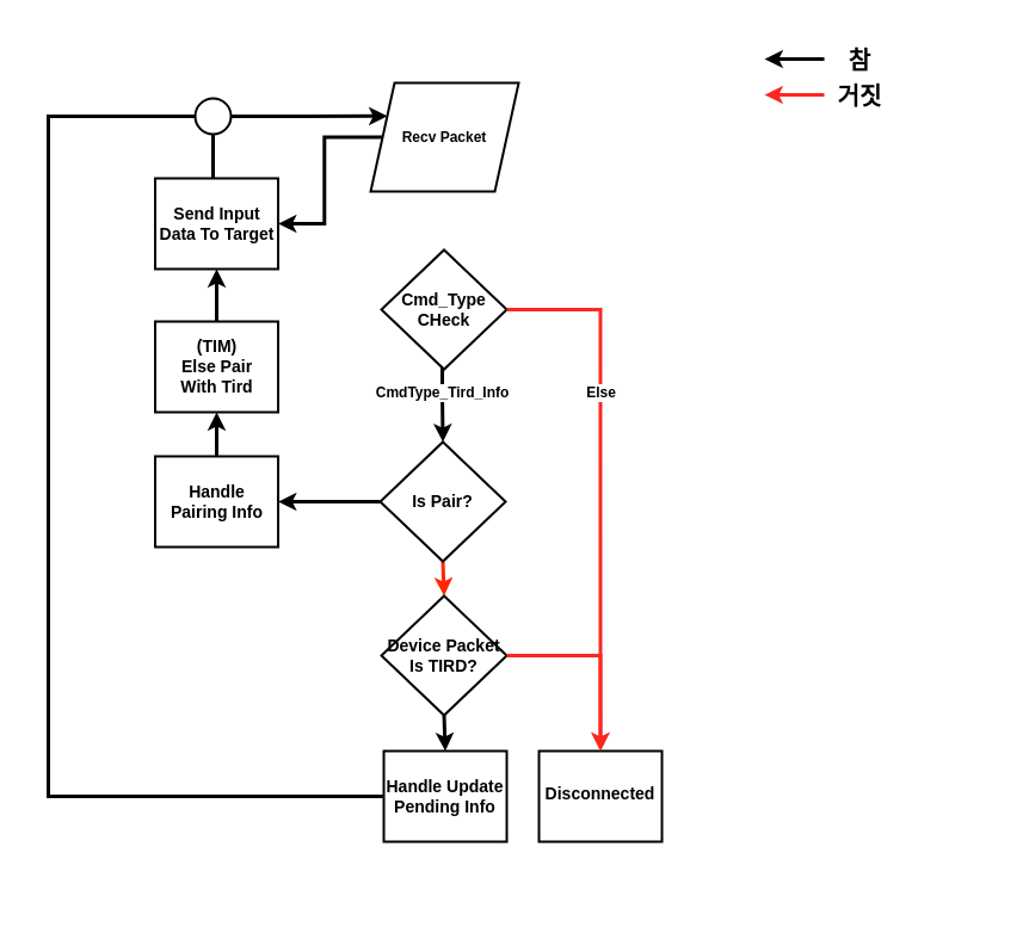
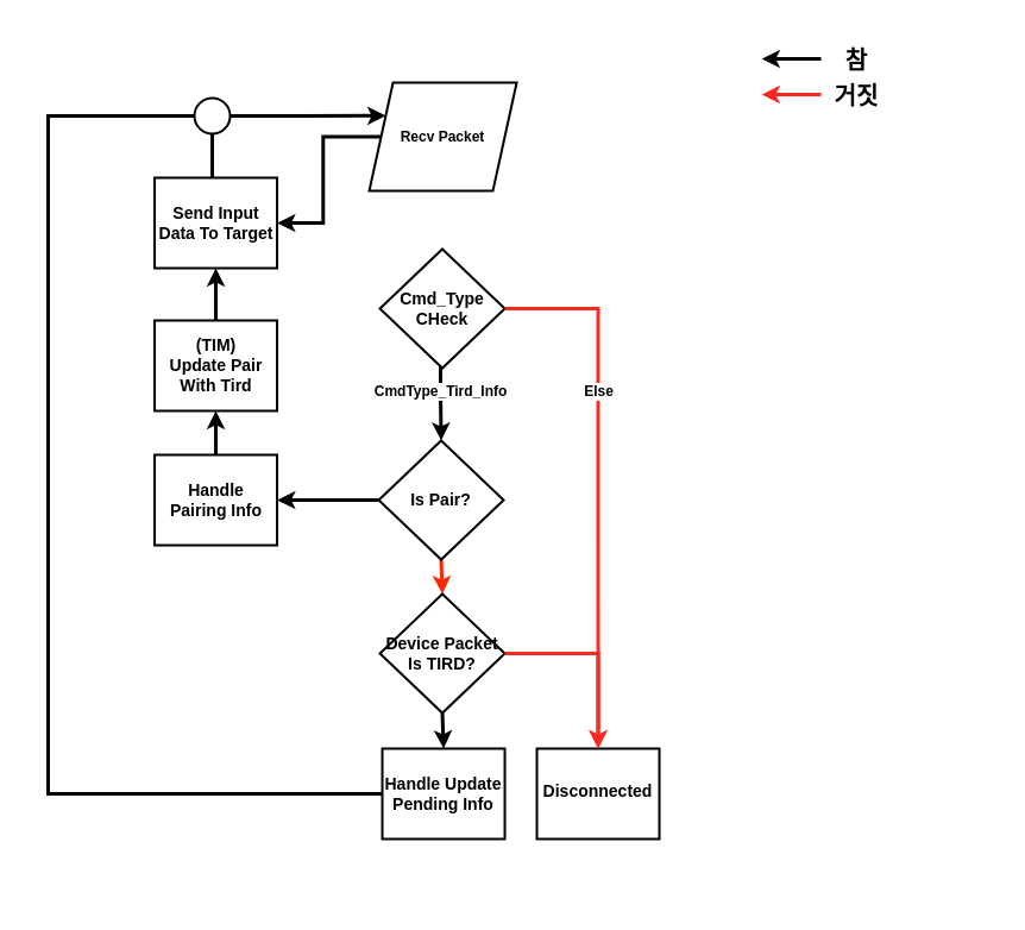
  <mxCell id="0" />
  <mxCell id="1" parent="0" />
  <mxCell id="2" value="" style="rounded=0;whiteSpace=wrap;html=1;strokeColor=#ffffff;" parent="1" vertex="1"><mxGeometry y="20" width="820" height="740" as="geometry" x="20" /></mxCell>
  <mxCell id="3" style="edgeStyle=orthogonalEdgeStyle;rounded=0;orthogonalLoop=1;jettySize=auto;html=1;strokeWidth=3;" parent="1" source="4" target="23" edge="1"><mxGeometry relative="1" as="geometry" /></mxCell>
  <mxCell id="4" value="Recv Packet" style="shape=parallelogram;perimeter=parallelogramPerimeter;whiteSpace=wrap;html=1;fixedSize=1;aspect=fixed;strokeWidth=2;fontStyle=1" parent="1" vertex="1"><mxGeometry x="310.03" y="69" width="124" height="91" as="geometry" /></mxCell>
  <mxCell id="5" value="CmdType_Tird_Info" style="edgeStyle=orthogonalEdgeStyle;rounded=0;orthogonalLoop=1;jettySize=auto;html=1;entryX=0.5;entryY=0;entryDx=0;entryDy=0;fontStyle=1;fontSize=12;strokeWidth=3;exitX=0.5;exitY=1;exitDx=0;exitDy=0;" parent="1" source="6" target="9" edge="1"><mxGeometry x="0.501" relative="1" as="geometry"><Array as="points"><mxPoint x="372.03" y="259" /><mxPoint x="370.03" y="259" /><mxPoint x="370.03" y="329" /></Array><mxPoint as="offset" /></mxGeometry></mxCell>
  <mxCell id="6" value="Cmd_Type&lt;br style=&quot;font-size: 14px;&quot;&gt;CHeck" style="rhombus;whiteSpace=wrap;html=1;aspect=fixed;strokeWidth=2;fontStyle=1;fontSize=14;" parent="1" vertex="1"><mxGeometry x="319.03" y="209" width="105" height="100" as="geometry" /></mxCell>
  <mxCell id="7" value="Handle Update Pending Info" style="rounded=0;whiteSpace=wrap;html=1;fontStyle=1;strokeWidth=2;fontSize=14;" parent="1" vertex="1"><mxGeometry x="321.03" y="629" width="103" height="76" as="geometry" /></mxCell>
  <mxCell id="8" style="edgeStyle=orthogonalEdgeStyle;rounded=0;orthogonalLoop=1;jettySize=auto;html=1;exitX=0.5;exitY=1;exitDx=0;exitDy=0;entryX=0.5;entryY=0;entryDx=0;entryDy=0;fontStyle=1;fontColor=#000000;fillColor=#e51400;strokeColor=#ff2600;strokeWidth=3;" parent="1" source="9" target="11" edge="1"><mxGeometry relative="1" as="geometry" /></mxCell>
  <mxCell id="9" value="Is Pair?" style="rhombus;whiteSpace=wrap;html=1;aspect=fixed;fontStyle=1;strokeWidth=2;fontSize=14;" parent="1" vertex="1"><mxGeometry x="318.03" y="370" width="105" height="100" as="geometry" /></mxCell>
  <mxCell id="10" style="edgeStyle=orthogonalEdgeStyle;rounded=0;orthogonalLoop=1;jettySize=auto;html=1;exitX=0.5;exitY=1;exitDx=0;exitDy=0;entryX=0.5;entryY=0;entryDx=0;entryDy=0;fontStyle=1;strokeWidth=3;" parent="1" source="11" target="7" edge="1"><mxGeometry relative="1" as="geometry" /></mxCell>
  <mxCell id="11" value="Device Packet&lt;br style=&quot;font-size: 14px;&quot;&gt;Is TIRD?" style="rhombus;whiteSpace=wrap;html=1;aspect=fixed;fontStyle=1;strokeWidth=2;fontSize=14;" parent="1" vertex="1"><mxGeometry x="319.03" y="499" width="105" height="100" as="geometry" /></mxCell>
  <mxCell id="12" value="&lt;p style=&quot;margin: 0px; padding: 0px; border: 0px none; line-height: 0px; overflow-wrap: break-word; font-family: Arial; font-size: 14px;&quot;&gt;&lt;span style=&quot;font-size: 14px;&quot;&gt;&lt;/span&gt;&lt;/p&gt;&lt;p style=&quot;margin: 0px; padding: 0px; border: 0px none; line-height: 0px; overflow-wrap: break-word; font-family: Arial; font-size: 14px;&quot;&gt;&lt;span style=&quot;font-size: 14px;&quot;&gt;&lt;/span&gt;&lt;/p&gt;&lt;p style=&quot;margin: 0px; padding: 0px; border: 0px none; line-height: 0px; overflow-wrap: break-word; font-family: Arial; font-size: 14px;&quot;&gt;&lt;span style=&quot;font-size: 14px;&quot;&gt;Disconnected&lt;/span&gt;&lt;/p&gt;&lt;p style=&quot;margin: 0px; padding: 0px; border: 0px none; line-height: 0px; overflow-wrap: break-word; font-family: Arial; font-size: 14px;&quot;&gt;&lt;span style=&quot;font-size: 14px;&quot;&gt;&lt;br style=&quot;font-size: 14px;&quot;&gt;&lt;/span&gt;&lt;/p&gt;" style="rounded=0;whiteSpace=wrap;html=1;fontStyle=1;strokeWidth=2;fontSize=14;" parent="1" vertex="1"><mxGeometry x="451.03" y="629" width="103" height="76" as="geometry" /></mxCell>
  <mxCell id="13" style="edgeStyle=orthogonalEdgeStyle;rounded=0;orthogonalLoop=1;jettySize=auto;html=1;exitX=0;exitY=0.5;exitDx=0;exitDy=0;entryX=1;entryY=0.5;entryDx=0;entryDy=0;fontStyle=1;strokeWidth=3;" parent="1" edge="1"><mxGeometry relative="1" as="geometry"><mxPoint x="690.03" y="49" as="sourcePoint" /><mxPoint x="640.03" y="49" as="targetPoint" /></mxGeometry></mxCell>
  <mxCell id="14" style="edgeStyle=orthogonalEdgeStyle;rounded=0;orthogonalLoop=1;jettySize=auto;html=1;entryX=1;entryY=0.5;entryDx=0;entryDy=0;fontStyle=1;strokeWidth=3;strokeColor=#FC2821;" parent="1" edge="1"><mxGeometry relative="1" as="geometry"><mxPoint x="690.03" y="79" as="sourcePoint" /><mxPoint x="640.03" y="79" as="targetPoint" /></mxGeometry></mxCell>
  <mxCell id="15" value="참" style="text;html=1;strokeColor=none;fillColor=none;align=center;verticalAlign=middle;whiteSpace=wrap;rounded=0;fontSize=20;fontStyle=1" parent="1" vertex="1"><mxGeometry x="690.03" y="35" width="60" height="30" as="geometry" /></mxCell>
  <mxCell id="16" value="거짓" style="text;html=1;strokeColor=none;fillColor=none;align=center;verticalAlign=middle;whiteSpace=wrap;rounded=0;fontSize=20;fontStyle=1" parent="1" vertex="1"><mxGeometry x="690.03" y="65" width="60" height="30" as="geometry" /></mxCell>
  <mxCell id="17" style="edgeStyle=orthogonalEdgeStyle;rounded=0;orthogonalLoop=1;jettySize=auto;html=1;exitX=1;exitY=0.5;exitDx=0;exitDy=0;entryX=0.5;entryY=0;entryDx=0;entryDy=0;fontStyle=1;strokeWidth=3;strokeColor=#FC2821;" edge="1" parent="1" source="11" target="12"><mxGeometry relative="1" as="geometry"><mxPoint x="690.03" y="529" as="sourcePoint" /><mxPoint x="490.03" y="529" as="targetPoint" /></mxGeometry></mxCell>
  <mxCell id="18" style="edgeStyle=orthogonalEdgeStyle;rounded=0;orthogonalLoop=1;jettySize=auto;html=1;exitX=0;exitY=0.5;exitDx=0;exitDy=0;entryX=1;entryY=0.5;entryDx=0;entryDy=0;fontStyle=1;strokeWidth=3;" edge="1" parent="1" source="9" target="19"><mxGeometry relative="1" as="geometry"><mxPoint x="200.03" y="429" as="sourcePoint" /><mxPoint x="150.03" y="429" as="targetPoint" /><Array as="points" /></mxGeometry></mxCell>
  <mxCell id="19" value="Handle&lt;br style=&quot;font-size: 14px;&quot;&gt;Pairing Info" style="rounded=0;whiteSpace=wrap;fontStyle=1;html=1;strokeWidth=2;fontSize=14;" vertex="1" parent="1"><mxGeometry x="129.53" y="382" width="103" height="76" as="geometry" /></mxCell>
  <mxCell id="20" value="Else" style="edgeStyle=orthogonalEdgeStyle;rounded=0;orthogonalLoop=1;jettySize=auto;html=1;exitX=1;exitY=0.5;exitDx=0;exitDy=0;entryX=0.5;entryY=0;entryDx=0;entryDy=0;fontStyle=1;strokeWidth=3;strokeColor=#FC2821;fontSize=12;" edge="1" parent="1" source="6" target="12"><mxGeometry x="-0.338" relative="1" as="geometry"><mxPoint x="670.03" y="299" as="sourcePoint" /><mxPoint x="470.03" y="299" as="targetPoint" /><mxPoint as="offset" /></mxGeometry></mxCell>
  <mxCell id="21" style="edgeStyle=orthogonalEdgeStyle;rounded=0;orthogonalLoop=1;jettySize=auto;html=1;exitX=0.5;exitY=0;exitDx=0;exitDy=0;entryX=0.5;entryY=1;entryDx=0;entryDy=0;fontStyle=1;strokeWidth=3;" edge="1" parent="1" source="19" target="22"><mxGeometry relative="1" as="geometry"><mxPoint x="-99.97" y="469" as="sourcePoint" /><mxPoint x="75.03" y="420" as="targetPoint" /></mxGeometry></mxCell>
- <mxCell id="22" value="(TIM)&lt;br style=&quot;font-size: 14px;&quot;&gt;Else Pair &lt;br style=&quot;font-size: 14px;&quot;&gt;With Tird" style="rounded=0;whiteSpace=wrap;fontStyle=1;html=1;strokeWidth=2;fontSize=14;" vertex="1" parent="1"><mxGeometry x="129.53" y="269" width="103" height="76" as="geometry" /></mxCell>
+ <mxCell id="22" value="(TIM)&lt;br style=&quot;font-size: 14px;&quot;&gt;Update Pair &lt;br style=&quot;font-size: 14px;&quot;&gt;With Tird" style="rounded=0;whiteSpace=wrap;fontStyle=1;html=1;strokeWidth=2;fontSize=14;" vertex="1" parent="1"><mxGeometry x="129.53" y="269" width="103" height="76" as="geometry" /></mxCell>
  <mxCell id="23" value="Send Input Data To Target" style="rounded=0;whiteSpace=wrap;fontStyle=1;html=1;strokeWidth=2;fontSize=14;" vertex="1" parent="1"><mxGeometry x="129.53" y="149" width="103" height="76" as="geometry" /></mxCell>
  <mxCell id="24" style="edgeStyle=orthogonalEdgeStyle;rounded=0;orthogonalLoop=1;jettySize=auto;html=1;exitX=0.5;exitY=0;exitDx=0;exitDy=0;fontStyle=1;strokeWidth=3;entryX=0.5;entryY=1;entryDx=0;entryDy=0;" edge="1" parent="1" source="22" target="23"><mxGeometry relative="1" as="geometry"><mxPoint x="-39.97" y="419" as="sourcePoint" /><mxPoint x="-79.97" y="419" as="targetPoint" /></mxGeometry></mxCell>
  <mxCell id="25" value="" style="ellipse;whiteSpace=wrap;html=1;strokeWidth=2;" vertex="1" parent="1"><mxGeometry x="163.03" y="82" width="30" height="30" as="geometry" /></mxCell>
  <mxCell id="26" style="edgeStyle=orthogonalEdgeStyle;rounded=0;orthogonalLoop=1;jettySize=auto;html=1;exitX=0;exitY=0.5;exitDx=0;exitDy=0;fontStyle=1;strokeWidth=3;endArrow=none;endFill=0;entryX=0;entryY=0.5;entryDx=0;entryDy=0;" edge="1" parent="1" source="7" target="25"><mxGeometry relative="1" as="geometry"><mxPoint x="-89.97" y="549" as="sourcePoint" /><mxPoint x="-119.97" y="549" as="targetPoint" /><Array as="points"><mxPoint x="40.03" y="667" /><mxPoint x="40.03" y="97" /></Array></mxGeometry></mxCell>
  <mxCell id="27" style="edgeStyle=orthogonalEdgeStyle;rounded=0;orthogonalLoop=1;jettySize=auto;html=1;fontStyle=1;strokeWidth=3;endArrow=none;endFill=0;entryX=0.5;entryY=1;entryDx=0;entryDy=0;" edge="1" parent="1" target="25"><mxGeometry relative="1" as="geometry"><mxPoint x="178.03" y="149" as="sourcePoint" /><mxPoint x="110.03" y="139" as="targetPoint" /><Array as="points"><mxPoint x="178.03" y="139" /><mxPoint x="178.03" y="114" /></Array></mxGeometry></mxCell>
  <mxCell id="28" style="edgeStyle=orthogonalEdgeStyle;rounded=0;orthogonalLoop=1;jettySize=auto;html=1;exitX=1;exitY=0.5;exitDx=0;exitDy=0;entryX=0;entryY=0.25;entryDx=0;entryDy=0;fontStyle=1;strokeWidth=3;" edge="1" parent="1" source="25" target="4"><mxGeometry relative="1" as="geometry"><mxPoint x="260.03" y="89" as="sourcePoint" /><mxPoint x="210.03" y="89" as="targetPoint" /></mxGeometry></mxCell>
